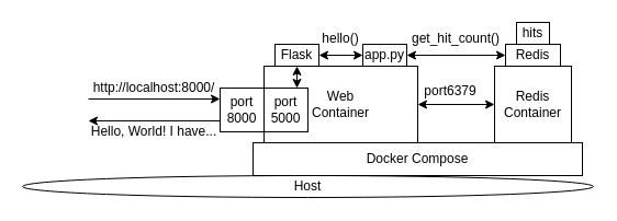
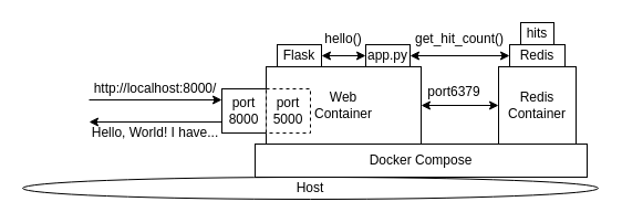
  <mxCell id="0" />
  <mxCell id="1" parent="0" />
  <mxCell id="2" value="" style="group" vertex="1" connectable="0" parent="1"><mxGeometry x="20" y="20" width="520" height="160" as="geometry" /></mxCell>
  <mxCell id="3" value="Host" style="ellipse;whiteSpace=wrap;html=1;" parent="2" vertex="1"><mxGeometry y="140" width="520" height="20" as="geometry" /></mxCell>
  <mxCell id="4" value="Docker Compose" style="rounded=0;whiteSpace=wrap;html=1;" parent="2" vertex="1"><mxGeometry x="210" y="110" width="300" height="30" as="geometry" /></mxCell>
  <mxCell id="5" value="Web&lt;div&gt;Container&lt;/div&gt;" style="rounded=0;whiteSpace=wrap;html=1;" parent="2" vertex="1"><mxGeometry x="220" y="40" width="140" height="70" as="geometry" /></mxCell>
  <mxCell id="6" value="Redis&lt;div&gt;Container&lt;/div&gt;" style="rounded=0;whiteSpace=wrap;html=1;" parent="2" vertex="1"><mxGeometry x="430" y="40" width="70" height="70" as="geometry" /></mxCell>
  <mxCell id="7" value="port&lt;div&gt;8000&lt;/div&gt;" style="rounded=0;whiteSpace=wrap;html=1;" parent="2" vertex="1"><mxGeometry x="180" y="60" width="40" height="40" as="geometry" /></mxCell>
- <mxCell id="8" value="port&lt;div&gt;5000&lt;/div&gt;" style="rounded=0;whiteSpace=wrap;html=1;" parent="2" vertex="1"><mxGeometry x="220" y="60" width="40" height="40" as="geometry" /></mxCell>
+ <mxCell id="8" value="port&lt;div&gt;5000&lt;/div&gt;" style="rounded=0;whiteSpace=wrap;html=1;dashed=1;" parent="2" vertex="1"><mxGeometry x="220" y="60" width="40" height="40" as="geometry" /></mxCell>
  <mxCell id="9" value="Redis" style="rounded=0;whiteSpace=wrap;html=1;" parent="2" vertex="1"><mxGeometry x="440" y="20" width="50" height="20" as="geometry" /></mxCell>
  <mxCell id="10" value="" style="endArrow=classic;startArrow=classic;html=1;rounded=0;entryX=1;entryY=0.5;entryDx=0;entryDy=0;exitX=0;exitY=0.5;exitDx=0;exitDy=0;" parent="2" source="6" target="5" edge="1"><mxGeometry width="50" height="50" relative="1" as="geometry"><mxPoint x="390" y="80" as="sourcePoint" /><mxPoint x="350" y="190" as="targetPoint" /></mxGeometry></mxCell>
  <mxCell id="11" value="port6379" style="text;html=1;align=center;verticalAlign=middle;whiteSpace=wrap;rounded=0;" parent="2" vertex="1"><mxGeometry x="360" y="50" width="60" height="25" as="geometry" /></mxCell>
  <mxCell id="12" value="http://localhost:8000/" style="text;html=1;align=center;verticalAlign=middle;whiteSpace=wrap;rounded=0;" parent="2" vertex="1"><mxGeometry x="60" y="50" width="120" height="20" as="geometry" /></mxCell>
  <mxCell id="13" value="app.py" style="rounded=0;whiteSpace=wrap;html=1;" parent="2" vertex="1"><mxGeometry x="310" y="20" width="40" height="20" as="geometry" /></mxCell>
  <mxCell id="14" value="" style="endArrow=classic;html=1;rounded=0;exitX=0;exitY=1;exitDx=0;exitDy=0;entryX=1;entryY=1;entryDx=0;entryDy=0;" parent="2" source="12" target="12" edge="1"><mxGeometry width="50" height="50" relative="1" as="geometry"><mxPoint x="300" y="240" as="sourcePoint" /><mxPoint x="350" y="190" as="targetPoint" /></mxGeometry></mxCell>
  <mxCell id="15" value="Hello, World! I have..." style="text;html=1;align=center;verticalAlign=middle;whiteSpace=wrap;rounded=0;" parent="2" vertex="1"><mxGeometry x="60" y="90" width="120" height="20" as="geometry" /></mxCell>
  <mxCell id="16" value="" style="endArrow=classic;html=1;rounded=0;exitX=1;exitY=0;exitDx=0;exitDy=0;entryX=0;entryY=0;entryDx=0;entryDy=0;" parent="2" source="15" target="15" edge="1"><mxGeometry width="50" height="50" relative="1" as="geometry"><mxPoint x="70" y="80" as="sourcePoint" /><mxPoint x="190" y="80" as="targetPoint" /></mxGeometry></mxCell>
  <mxCell id="17" value="Flask" style="rounded=0;whiteSpace=wrap;html=1;" parent="2" vertex="1"><mxGeometry x="230" y="20" width="40" height="20" as="geometry" /></mxCell>
- <mxCell id="18" value="" style="endArrow=classic;startArrow=classic;html=1;rounded=0;exitX=0.75;exitY=0;exitDx=0;exitDy=0;entryX=0.5;entryY=1;entryDx=0;entryDy=0;" parent="2" source="8" target="17" edge="1"><mxGeometry width="50" height="50" relative="1" as="geometry"><mxPoint x="300" y="240" as="sourcePoint" /><mxPoint x="350" y="190" as="targetPoint" /></mxGeometry></mxCell>
  <mxCell id="19" value="" style="endArrow=classic;startArrow=classic;html=1;rounded=0;exitX=0;exitY=0.5;exitDx=0;exitDy=0;entryX=1;entryY=0.5;entryDx=0;entryDy=0;" parent="2" source="13" target="17" edge="1"><mxGeometry width="50" height="50" relative="1" as="geometry"><mxPoint x="260" y="70" as="sourcePoint" /><mxPoint x="260" y="50" as="targetPoint" /></mxGeometry></mxCell>
  <mxCell id="20" value="hello()" style="text;html=1;align=center;verticalAlign=middle;whiteSpace=wrap;rounded=0;" parent="2" vertex="1"><mxGeometry x="270" width="40" height="30" as="geometry" /></mxCell>
  <mxCell id="21" value="" style="endArrow=classic;startArrow=classic;html=1;rounded=0;exitX=0;exitY=0.5;exitDx=0;exitDy=0;entryX=1;entryY=0.5;entryDx=0;entryDy=0;" parent="2" source="9" target="13" edge="1"><mxGeometry width="50" height="50" relative="1" as="geometry"><mxPoint x="320" y="40" as="sourcePoint" /><mxPoint x="280" y="40" as="targetPoint" /></mxGeometry></mxCell>
  <mxCell id="22" value="get_hit_count()" style="text;html=1;align=center;verticalAlign=middle;whiteSpace=wrap;rounded=0;" parent="2" vertex="1"><mxGeometry x="350" width="90" height="30" as="geometry" /></mxCell>
  <mxCell id="23" value="hits" style="rounded=0;whiteSpace=wrap;html=1;" vertex="1" parent="2"><mxGeometry x="450" width="30" height="20" as="geometry" /></mxCell>
